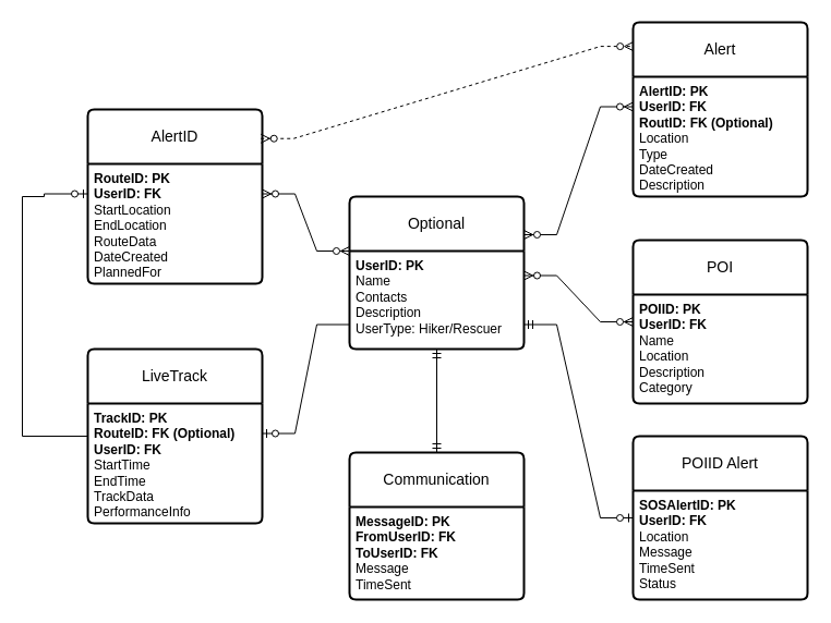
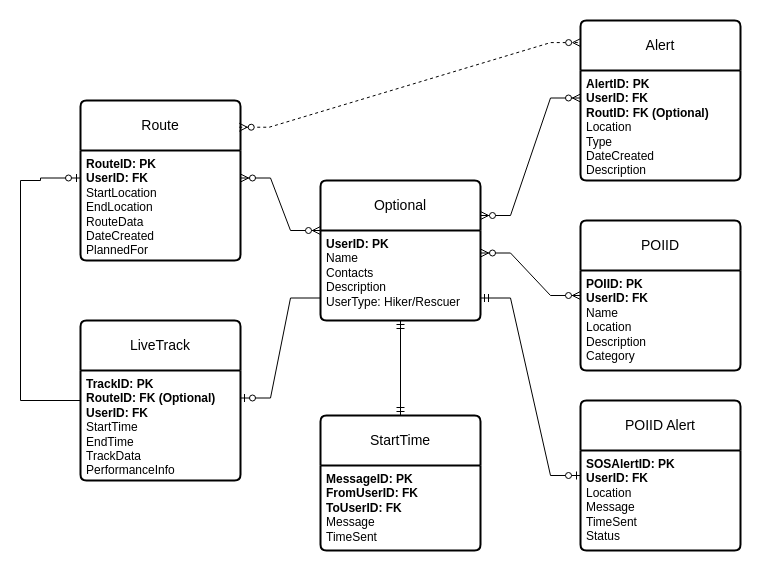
  <mxCell id="0" />
  <mxCell id="1" parent="0" />
  <mxCell id="2" value="Optional" style="swimlane;childLayout=stackLayout;horizontal=1;startSize=50;horizontalStack=0;rounded=1;fontSize=14;fontStyle=0;strokeWidth=2;resizeParent=0;resizeLast=1;shadow=0;dashed=0;align=center;arcSize=4;whiteSpace=wrap;html=1;" parent="1" vertex="1"><mxGeometry x="320" y="180" width="160" height="140" as="geometry" /></mxCell>
  <mxCell id="3" value="&lt;b&gt;UserID: PK&lt;/b&gt;&lt;div&gt;Name&lt;/div&gt;&lt;div&gt;Contacts&lt;/div&gt;&lt;div&gt;Description&lt;/div&gt;&lt;div&gt;UserType: Hiker/Rescuer&lt;/div&gt;" style="align=left;strokeColor=none;fillColor=none;spacingLeft=4;fontSize=12;verticalAlign=top;resizable=0;rotatable=0;part=1;html=1;" parent="2" vertex="1"><mxGeometry y="50" width="160" height="90" as="geometry" /></mxCell>
- <mxCell id="4" value="AlertID" style="swimlane;childLayout=stackLayout;horizontal=1;startSize=50;horizontalStack=0;rounded=1;fontSize=14;fontStyle=0;strokeWidth=2;resizeParent=0;resizeLast=1;shadow=0;dashed=0;align=center;arcSize=4;whiteSpace=wrap;html=1;" vertex="1" parent="1"><mxGeometry x="80" y="100" width="160" height="160" as="geometry" /></mxCell>
+ <mxCell id="4" value="Route" style="swimlane;childLayout=stackLayout;horizontal=1;startSize=50;horizontalStack=0;rounded=1;fontSize=14;fontStyle=0;strokeWidth=2;resizeParent=0;resizeLast=1;shadow=0;dashed=0;align=center;arcSize=4;whiteSpace=wrap;html=1;" vertex="1" parent="1"><mxGeometry x="80" y="100" width="160" height="160" as="geometry" /></mxCell>
  <mxCell id="5" value="&lt;b&gt;RouteID: PK&lt;/b&gt;&lt;div&gt;&lt;b&gt;UserID: FK&lt;/b&gt;&lt;/div&gt;&lt;div&gt;StartLocation&lt;/div&gt;&lt;div&gt;EndLocation&lt;/div&gt;&lt;div&gt;RouteData&lt;/div&gt;&lt;div&gt;DateCreated&lt;/div&gt;&lt;div&gt;PlannedFor&lt;/div&gt;" style="align=left;strokeColor=none;fillColor=none;spacingLeft=4;fontSize=12;verticalAlign=top;resizable=0;rotatable=0;part=1;html=1;" vertex="1" parent="4"><mxGeometry y="50" width="160" height="110" as="geometry" /></mxCell>
  <mxCell id="6" value="LiveTrack" style="swimlane;childLayout=stackLayout;horizontal=1;startSize=50;horizontalStack=0;rounded=1;fontSize=14;fontStyle=0;strokeWidth=2;resizeParent=0;resizeLast=1;shadow=0;dashed=0;align=center;arcSize=4;whiteSpace=wrap;html=1;" vertex="1" parent="1"><mxGeometry x="80" y="320" width="160" height="160" as="geometry" /></mxCell>
  <mxCell id="7" value="&lt;b&gt;TrackID: PK&lt;/b&gt;&lt;div&gt;&lt;b&gt;RouteID: FK (Optional)&lt;/b&gt;&lt;/div&gt;&lt;div&gt;&lt;b&gt;UserID: FK&lt;/b&gt;&lt;/div&gt;&lt;div&gt;StartTime&lt;/div&gt;&lt;div&gt;EndTime&lt;/div&gt;&lt;div&gt;TrackData&lt;/div&gt;&lt;div&gt;PerformanceInfo&lt;/div&gt;" style="align=left;strokeColor=none;fillColor=none;spacingLeft=4;fontSize=12;verticalAlign=top;resizable=0;rotatable=0;part=1;html=1;" vertex="1" parent="6"><mxGeometry y="50" width="160" height="110" as="geometry" /></mxCell>
- <mxCell id="8" value="POI" style="swimlane;childLayout=stackLayout;horizontal=1;startSize=50;horizontalStack=0;rounded=1;fontSize=14;fontStyle=0;strokeWidth=2;resizeParent=0;resizeLast=1;shadow=0;dashed=0;align=center;arcSize=4;whiteSpace=wrap;html=1;" vertex="1" parent="1"><mxGeometry x="580" y="220" width="160" height="150" as="geometry" /></mxCell>
+ <mxCell id="8" value="POIID" style="swimlane;childLayout=stackLayout;horizontal=1;startSize=50;horizontalStack=0;rounded=1;fontSize=14;fontStyle=0;strokeWidth=2;resizeParent=0;resizeLast=1;shadow=0;dashed=0;align=center;arcSize=4;whiteSpace=wrap;html=1;" vertex="1" parent="1"><mxGeometry x="580" y="220" width="160" height="150" as="geometry" /></mxCell>
  <mxCell id="9" value="&lt;b&gt;POIID: PK&lt;/b&gt;&lt;div&gt;&lt;b&gt;UserID: FK&lt;/b&gt;&lt;br&gt;&lt;div&gt;Name&lt;/div&gt;&lt;div&gt;Location&lt;/div&gt;&lt;div&gt;Description&lt;/div&gt;&lt;div&gt;Category&lt;/div&gt;&lt;/div&gt;" style="align=left;strokeColor=none;fillColor=none;spacingLeft=4;fontSize=12;verticalAlign=top;resizable=0;rotatable=0;part=1;html=1;" vertex="1" parent="8"><mxGeometry y="50" width="160" height="100" as="geometry" /></mxCell>
  <mxCell id="10" value="Alert" style="swimlane;childLayout=stackLayout;horizontal=1;startSize=50;horizontalStack=0;rounded=1;fontSize=14;fontStyle=0;strokeWidth=2;resizeParent=0;resizeLast=1;shadow=0;dashed=0;align=center;arcSize=4;whiteSpace=wrap;html=1;" vertex="1" parent="1"><mxGeometry x="580" y="20" width="160" height="160" as="geometry" /></mxCell>
  <mxCell id="11" value="&lt;b&gt;AlertID: PK&lt;/b&gt;&lt;div&gt;&lt;b&gt;UserID: FK&lt;/b&gt;&lt;/div&gt;&lt;div&gt;&lt;b&gt;RoutID: FK (Optional)&lt;/b&gt;&lt;/div&gt;&lt;div&gt;Location&lt;/div&gt;&lt;div&gt;Type&lt;/div&gt;&lt;div&gt;DateCreated&lt;/div&gt;&lt;div&gt;Description&lt;/div&gt;" style="align=left;strokeColor=none;fillColor=none;spacingLeft=4;fontSize=12;verticalAlign=top;resizable=0;rotatable=0;part=1;html=1;" vertex="1" parent="10"><mxGeometry y="50" width="160" height="110" as="geometry" /></mxCell>
  <mxCell id="12" value="POIID Alert" style="swimlane;childLayout=stackLayout;horizontal=1;startSize=50;horizontalStack=0;rounded=1;fontSize=14;fontStyle=0;strokeWidth=2;resizeParent=0;resizeLast=1;shadow=0;dashed=0;align=center;arcSize=4;whiteSpace=wrap;html=1;" vertex="1" parent="1"><mxGeometry x="580" y="400" width="160" height="150" as="geometry" /></mxCell>
  <mxCell id="13" value="&lt;b&gt;SOSAlertID: PK&lt;/b&gt;&lt;div&gt;&lt;b&gt;UserID: FK&lt;/b&gt;&lt;/div&gt;&lt;div&gt;Location&lt;/div&gt;&lt;div&gt;Message&lt;/div&gt;&lt;div&gt;TimeSent&lt;/div&gt;&lt;div&gt;Status&lt;/div&gt;" style="align=left;strokeColor=none;fillColor=none;spacingLeft=4;fontSize=12;verticalAlign=top;resizable=0;rotatable=0;part=1;html=1;" vertex="1" parent="12"><mxGeometry y="50" width="160" height="100" as="geometry" /></mxCell>
  <mxCell id="14" value="" style="edgeStyle=entityRelationEdgeStyle;fontSize=12;html=1;endArrow=ERzeroToOne;endFill=1;rounded=0;exitX=0;exitY=0.75;exitDx=0;exitDy=0;entryX=1;entryY=0.25;entryDx=0;entryDy=0;" edge="1" parent="1" source="3" target="7"><mxGeometry width="100" height="100" relative="1" as="geometry"><mxPoint x="290" y="650" as="sourcePoint" /><mxPoint x="390" y="550" as="targetPoint" /></mxGeometry></mxCell>
  <mxCell id="15" value="" style="edgeStyle=entityRelationEdgeStyle;fontSize=12;html=1;endArrow=ERzeroToMany;endFill=1;startArrow=ERzeroToMany;rounded=0;entryX=0;entryY=0;entryDx=0;entryDy=0;exitX=1;exitY=0.25;exitDx=0;exitDy=0;" edge="1" parent="1" source="5" target="3"><mxGeometry width="100" height="100" relative="1" as="geometry"><mxPoint x="290" y="650" as="sourcePoint" /><mxPoint x="390" y="550" as="targetPoint" /></mxGeometry></mxCell>
  <mxCell id="16" value="" style="edgeStyle=entityRelationEdgeStyle;fontSize=12;html=1;endArrow=ERzeroToMany;endFill=1;startArrow=ERzeroToMany;rounded=0;entryX=0;entryY=0.25;entryDx=0;entryDy=0;exitX=1;exitY=0.25;exitDx=0;exitDy=0;" edge="1" parent="1" source="3" target="9"><mxGeometry width="100" height="100" relative="1" as="geometry"><mxPoint x="290" y="650" as="sourcePoint" /><mxPoint x="390" y="550" as="targetPoint" /></mxGeometry></mxCell>
  <mxCell id="17" value="" style="edgeStyle=entityRelationEdgeStyle;fontSize=12;html=1;endArrow=ERzeroToMany;endFill=1;startArrow=ERzeroToMany;rounded=0;entryX=0;entryY=0.25;entryDx=0;entryDy=0;exitX=1;exitY=0.25;exitDx=0;exitDy=0;" edge="1" parent="1" source="2" target="11"><mxGeometry width="100" height="100" relative="1" as="geometry"><mxPoint x="290" y="650" as="sourcePoint" /><mxPoint x="390" y="550" as="targetPoint" /></mxGeometry></mxCell>
  <mxCell id="18" value="" style="edgeStyle=orthogonalEdgeStyle;fontSize=12;html=1;endArrow=ERzeroToOne;endFill=1;rounded=0;entryX=0;entryY=0.25;entryDx=0;entryDy=0;exitX=0;exitY=0.25;exitDx=0;exitDy=0;" edge="1" parent="1" source="7" target="5"><mxGeometry width="100" height="100" relative="1" as="geometry"><mxPoint x="10" y="460" as="sourcePoint" /><mxPoint x="390" y="550" as="targetPoint" /><Array as="points"><mxPoint x="80" y="400" /><mxPoint x="20" y="400" /><mxPoint x="20" y="180" /><mxPoint x="40" y="180" /><mxPoint x="40" y="177" /></Array></mxGeometry></mxCell>
  <mxCell id="19" value="" style="edgeStyle=entityRelationEdgeStyle;fontSize=12;html=1;endArrow=ERzeroToOne;startArrow=ERmandOne;rounded=0;exitX=1;exitY=0.75;exitDx=0;exitDy=0;entryX=0;entryY=0.25;entryDx=0;entryDy=0;" edge="1" parent="1" source="3" target="13"><mxGeometry width="100" height="100" relative="1" as="geometry"><mxPoint x="340" y="320" as="sourcePoint" /><mxPoint x="440" y="220" as="targetPoint" /></mxGeometry></mxCell>
  <mxCell id="20" value="" style="edgeStyle=entityRelationEdgeStyle;fontSize=12;html=1;endArrow=ERzeroToMany;endFill=1;startArrow=ERzeroToMany;rounded=0;entryX=0.001;entryY=0.138;entryDx=0;entryDy=0;entryPerimeter=0;exitX=0.992;exitY=0.167;exitDx=0;exitDy=0;exitPerimeter=0;dashed=1;" edge="1" parent="1" source="4" target="10"><mxGeometry width="100" height="100" relative="1" as="geometry"><mxPoint x="230" y="40" as="sourcePoint" /><mxPoint x="440" y="220" as="targetPoint" /><Array as="points"><mxPoint x="410" y="20" /></Array></mxGeometry></mxCell>
- <mxCell id="21" value="Communication" style="swimlane;childLayout=stackLayout;horizontal=1;startSize=50;horizontalStack=0;rounded=1;fontSize=14;fontStyle=0;strokeWidth=2;resizeParent=0;resizeLast=1;shadow=0;dashed=0;align=center;arcSize=4;whiteSpace=wrap;html=1;" vertex="1" parent="1"><mxGeometry x="320" y="415" width="160" height="135" as="geometry" /></mxCell>
+ <mxCell id="21" value="StartTime" style="swimlane;childLayout=stackLayout;horizontal=1;startSize=50;horizontalStack=0;rounded=1;fontSize=14;fontStyle=0;strokeWidth=2;resizeParent=0;resizeLast=1;shadow=0;dashed=0;align=center;arcSize=4;whiteSpace=wrap;html=1;" vertex="1" parent="1"><mxGeometry x="320" y="415" width="160" height="135" as="geometry" /></mxCell>
  <mxCell id="22" value="&lt;b&gt;MessageID: PK&lt;/b&gt;&lt;div&gt;&lt;b&gt;FromUserID: FK&lt;/b&gt;&lt;/div&gt;&lt;div&gt;&lt;b&gt;ToUserID: FK&lt;/b&gt;&lt;/div&gt;&lt;div&gt;Message&lt;/div&gt;&lt;div&gt;TimeSent&lt;/div&gt;" style="align=left;strokeColor=none;fillColor=none;spacingLeft=4;fontSize=12;verticalAlign=top;resizable=0;rotatable=0;part=1;html=1;" vertex="1" parent="21"><mxGeometry y="50" width="160" height="85" as="geometry" /></mxCell>
  <mxCell id="23" value="" style="edgeStyle=orthogonalEdgeStyle;fontSize=12;html=1;endArrow=ERmandOne;startArrow=ERmandOne;rounded=0;exitX=0.5;exitY=1;exitDx=0;exitDy=0;entryX=0.5;entryY=0;entryDx=0;entryDy=0;strokeColor=default;" edge="1" parent="1" source="3" target="21"><mxGeometry width="100" height="100" relative="1" as="geometry"><mxPoint x="320" y="460" as="sourcePoint" /><mxPoint x="420" y="360" as="targetPoint" /></mxGeometry></mxCell>
